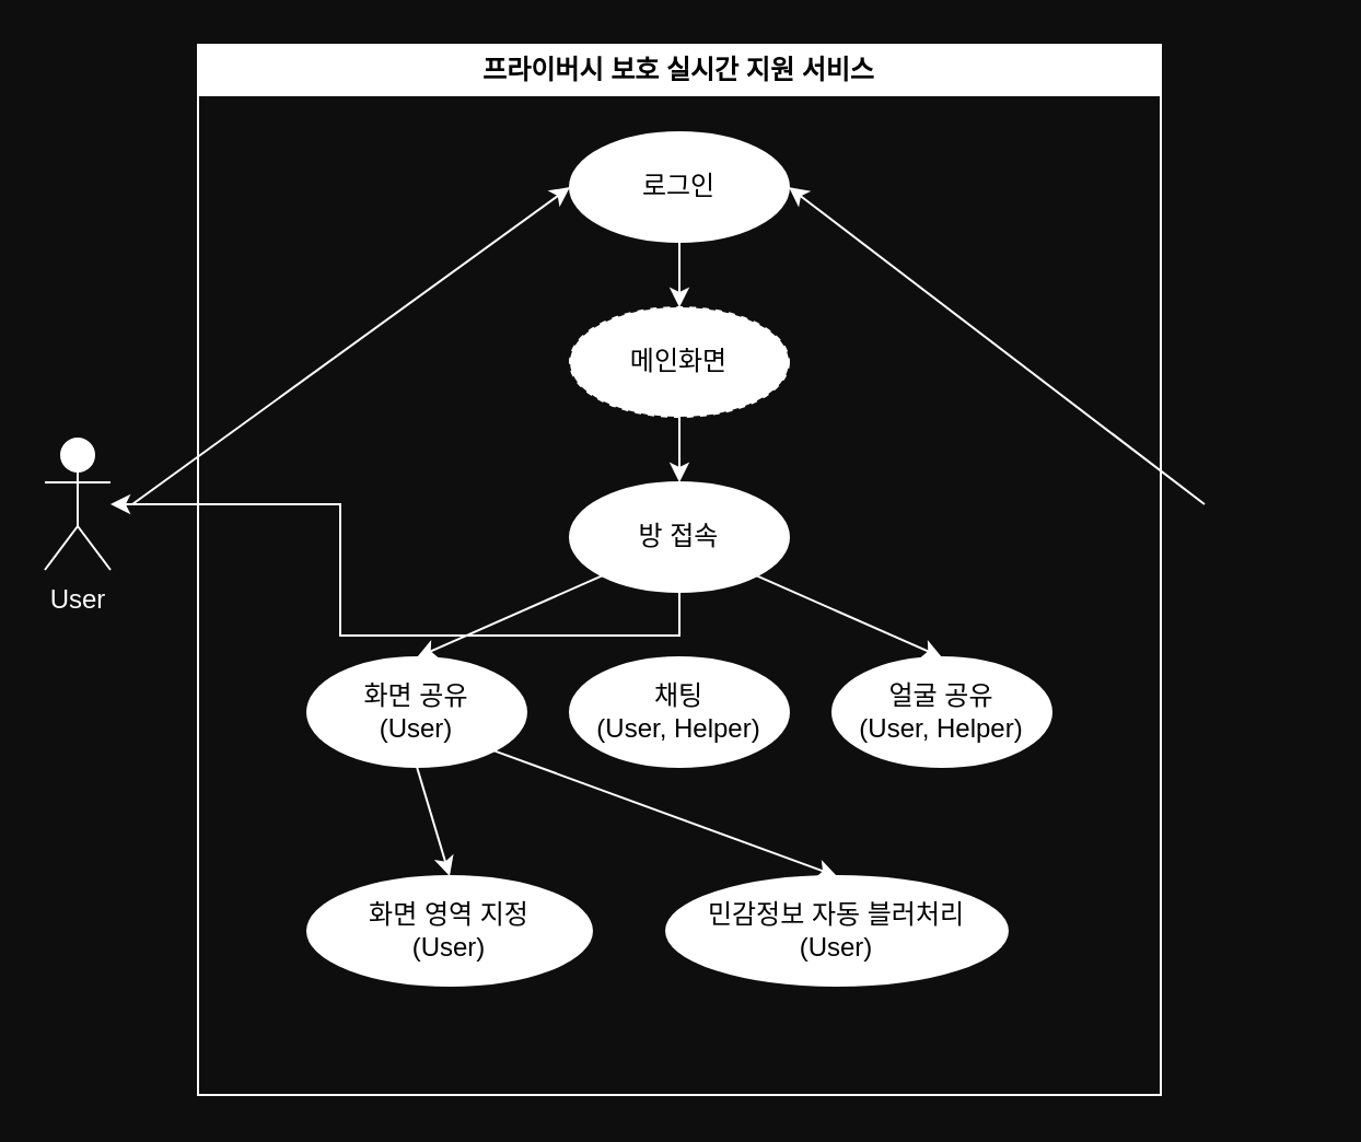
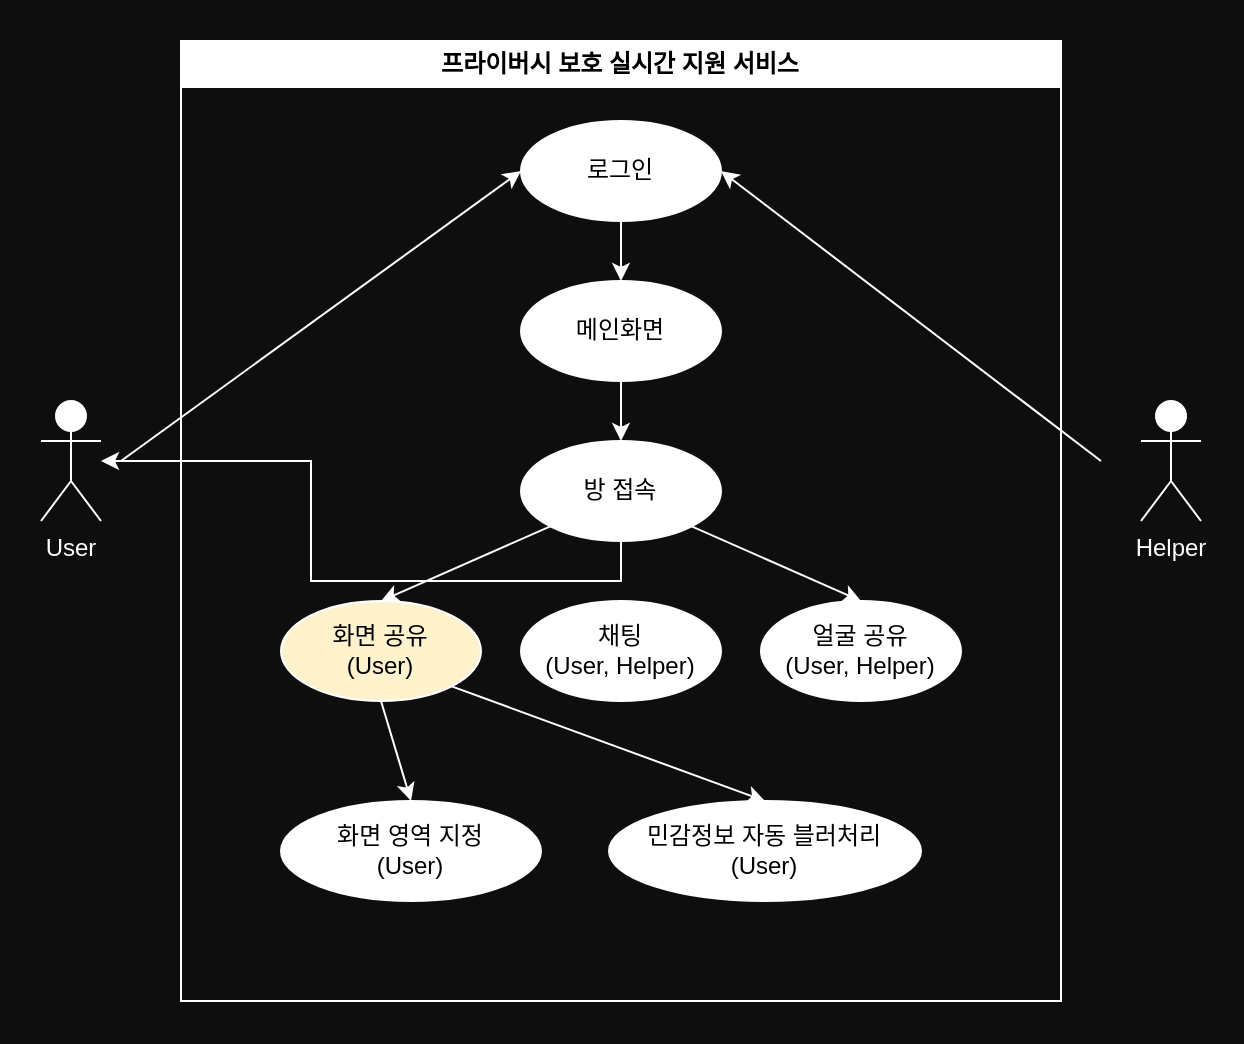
  <mxCell id="0" />
  <mxCell id="1" parent="0" />
  <mxCell id="2" style="rounded=0;orthogonalLoop=1;jettySize=auto;html=1;entryX=0;entryY=0.5;entryDx=0;entryDy=0;strokeColor=#FFFFFF;fontColor=#FFFFFF;" edge="1" parent="1" target="7"><mxGeometry relative="1" as="geometry"><mxPoint x="60" y="230" as="sourcePoint" /></mxGeometry></mxCell>
  <mxCell id="3" value="User" style="shape=umlActor;verticalLabelPosition=bottom;verticalAlign=top;html=1;outlineConnect=0;strokeColor=#FFFFFF;fontColor=#FFFFFF;" vertex="1" parent="1"><mxGeometry x="20" y="200" width="30" height="60" as="geometry" /></mxCell>
+ <mxCell id="4" value="Helper" style="shape=umlActor;verticalLabelPosition=bottom;verticalAlign=top;html=1;outlineConnect=0;strokeColor=#FFFFFF;fontColor=#FFFFFF;" vertex="1" parent="1"><mxGeometry x="570" y="200" width="30" height="60" as="geometry" /></mxCell>
  <mxCell id="5" value="프라이버시 보호 실시간 지원 서비스" style="swimlane;whiteSpace=wrap;html=1;strokeColor=#FFFFFF;fontColor=#000000;" vertex="1" parent="1"><mxGeometry x="90" y="20" width="440" height="480" as="geometry" /></mxCell>
  <mxCell id="6" style="edgeStyle=orthogonalEdgeStyle;rounded=0;orthogonalLoop=1;jettySize=auto;html=1;exitX=0.5;exitY=1;exitDx=0;exitDy=0;entryX=0.5;entryY=0;entryDx=0;entryDy=0;strokeColor=#FFFFFF;fontColor=#FFFFFF;" edge="1" parent="5" source="17" target="9"><mxGeometry relative="1" as="geometry" /></mxCell>
  <mxCell id="7" value="로그인" style="ellipse;whiteSpace=wrap;html=1;strokeColor=#FFFFFF;fontColor=#000000;" vertex="1" parent="5"><mxGeometry x="170" y="40" width="100" height="50" as="geometry" /></mxCell>
  <mxCell id="8" style="edgeStyle=orthogonalEdgeStyle;rounded=0;orthogonalLoop=1;jettySize=auto;html=1;exitX=0.5;exitY=1;exitDx=0;exitDy=0;strokeColor=#FFFFFF;fontColor=#FFFFFF;" edge="1" parent="5" source="9" target="3"><mxGeometry relative="1" as="geometry" /></mxCell>
  <mxCell id="9" value="방 접속" style="ellipse;whiteSpace=wrap;html=1;strokeColor=#FFFFFF;fontColor=#000000;" vertex="1" parent="5"><mxGeometry x="170" y="200" width="100" height="50" as="geometry" /></mxCell>
  <mxCell id="10" style="rounded=0;orthogonalLoop=1;jettySize=auto;html=1;exitX=0.5;exitY=1;exitDx=0;exitDy=0;entryX=0.5;entryY=0;entryDx=0;entryDy=0;strokeColor=#FFFFFF;fontColor=#FFFFFF;" edge="1" parent="5" source="12" target="19"><mxGeometry relative="1" as="geometry" /></mxCell>
  <mxCell id="11" style="rounded=0;orthogonalLoop=1;jettySize=auto;html=1;exitX=1;exitY=1;exitDx=0;exitDy=0;entryX=0.5;entryY=0;entryDx=0;entryDy=0;strokeColor=#FFFFFF;fontColor=#FFFFFF;" edge="1" parent="5" source="12" target="20"><mxGeometry relative="1" as="geometry" /></mxCell>
- <mxCell id="12" value="화면 공유&lt;div&gt;(User)&lt;/div&gt;" style="ellipse;whiteSpace=wrap;html=1;strokeColor=#FFFFFF;fontColor=#000000;" vertex="1" parent="5"><mxGeometry x="50" y="280" width="100" height="50" as="geometry" /></mxCell>
+ <mxCell id="12" value="화면 공유&lt;div&gt;(User)&lt;/div&gt;" style="ellipse;whiteSpace=wrap;html=1;strokeColor=#FFFFFF;fontColor=#000000;fillColor=#fff2cc;" vertex="1" parent="5"><mxGeometry x="50" y="280" width="100" height="50" as="geometry" /></mxCell>
  <mxCell id="13" value="얼굴 공유&lt;div&gt;(User, Helper)&lt;/div&gt;" style="ellipse;whiteSpace=wrap;html=1;strokeColor=#FFFFFF;fontColor=#000000;" vertex="1" parent="5"><mxGeometry x="290" y="280" width="100" height="50" as="geometry" /></mxCell>
  <mxCell id="14" style="rounded=0;orthogonalLoop=1;jettySize=auto;html=1;exitX=0;exitY=1;exitDx=0;exitDy=0;entryX=0.5;entryY=0;entryDx=0;entryDy=0;strokeColor=#FFFFFF;fontColor=#FFFFFF;" edge="1" parent="5" source="9" target="12"><mxGeometry relative="1" as="geometry"><mxPoint x="170" y="205" as="sourcePoint" /></mxGeometry></mxCell>
  <mxCell id="15" style="rounded=0;orthogonalLoop=1;jettySize=auto;html=1;exitX=1;exitY=1;exitDx=0;exitDy=0;entryX=0.5;entryY=0;entryDx=0;entryDy=0;strokeColor=#FFFFFF;fontColor=#FFFFFF;" edge="1" parent="5" source="9" target="13"><mxGeometry relative="1" as="geometry"><mxPoint x="270" y="205" as="sourcePoint" /><mxPoint x="100" y="245" as="targetPoint" /></mxGeometry></mxCell>
  <mxCell id="16" value="" style="edgeStyle=orthogonalEdgeStyle;rounded=0;orthogonalLoop=1;jettySize=auto;html=1;exitX=0.5;exitY=1;exitDx=0;exitDy=0;entryX=0.5;entryY=0;entryDx=0;entryDy=0;strokeColor=#FFFFFF;fontColor=#FFFFFF;" edge="1" parent="5" source="7" target="17"><mxGeometry relative="1" as="geometry"><mxPoint x="420" y="290" as="sourcePoint" /><mxPoint x="420" y="380" as="targetPoint" /></mxGeometry></mxCell>
- <mxCell id="17" value="메인화면" style="ellipse;whiteSpace=wrap;html=1;strokeColor=#FFFFFF;fontColor=#000000;dashed=1;" vertex="1" parent="5"><mxGeometry x="170" y="120" width="100" height="50" as="geometry" /></mxCell>
+ <mxCell id="17" value="메인화면" style="ellipse;whiteSpace=wrap;html=1;strokeColor=#FFFFFF;fontColor=#000000;" vertex="1" parent="5"><mxGeometry x="170" y="120" width="100" height="50" as="geometry" /></mxCell>
  <mxCell id="18" value="채팅&lt;br&gt;&lt;div&gt;(User, Helper)&lt;/div&gt;" style="ellipse;whiteSpace=wrap;html=1;strokeColor=#FFFFFF;fontColor=#000000;" vertex="1" parent="5"><mxGeometry x="170" y="280" width="100" height="50" as="geometry" /></mxCell>
  <mxCell id="19" value="화면 영역 지정&lt;br&gt;&lt;div&gt;(User)&lt;/div&gt;" style="ellipse;whiteSpace=wrap;html=1;strokeColor=#FFFFFF;fontColor=#000000;" vertex="1" parent="5"><mxGeometry x="50" y="380" width="130" height="50" as="geometry" /></mxCell>
  <mxCell id="20" value="민감정보 자동 블러처리&lt;br&gt;&lt;div&gt;(User)&lt;/div&gt;" style="ellipse;whiteSpace=wrap;html=1;strokeColor=#FFFFFF;fontColor=#000000;" vertex="1" parent="5"><mxGeometry x="214" y="380" width="156" height="50" as="geometry" /></mxCell>
  <mxCell id="21" style="rounded=0;orthogonalLoop=1;jettySize=auto;html=1;entryX=1;entryY=0.5;entryDx=0;entryDy=0;strokeColor=#FFFFFF;fontColor=#FFFFFF;" edge="1" parent="1" target="7"><mxGeometry relative="1" as="geometry"><mxPoint x="550" y="230" as="sourcePoint" /><mxPoint x="270" y="135" as="targetPoint" /></mxGeometry></mxCell>
